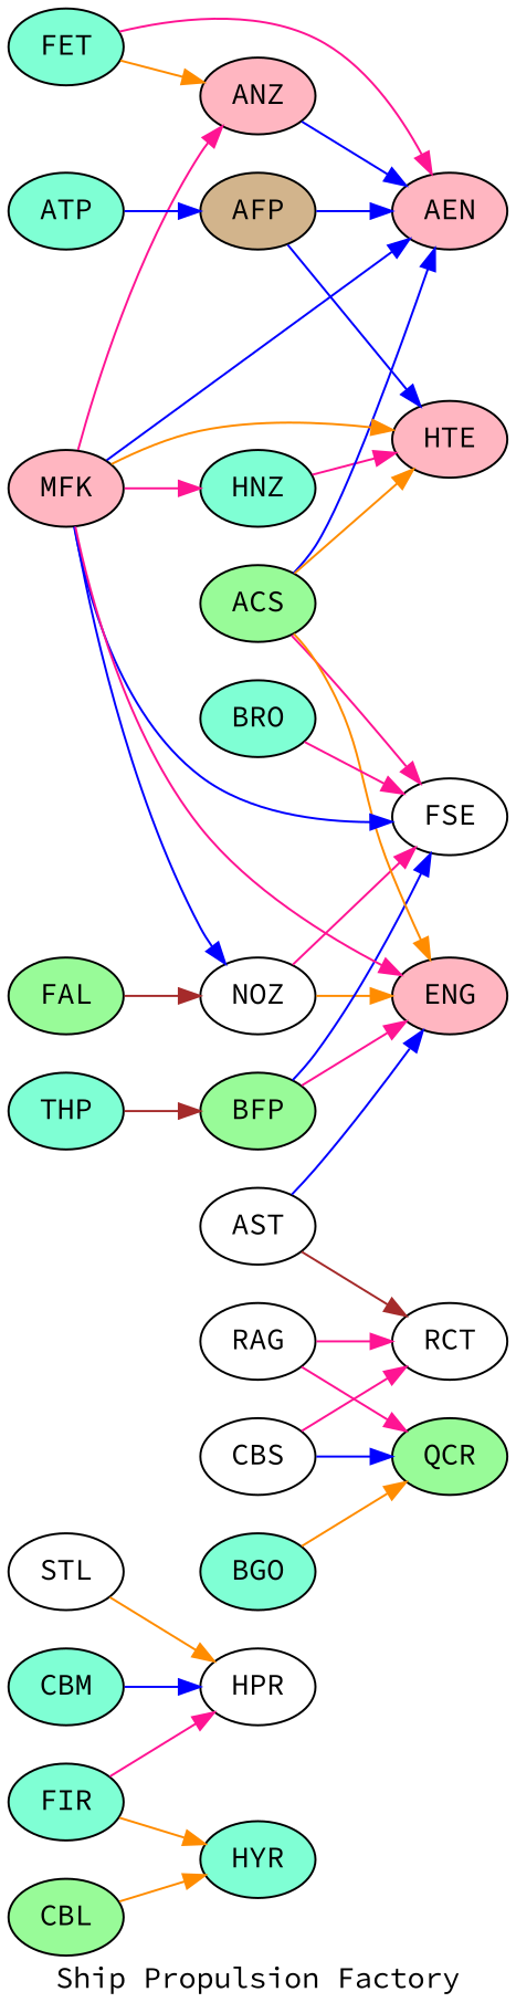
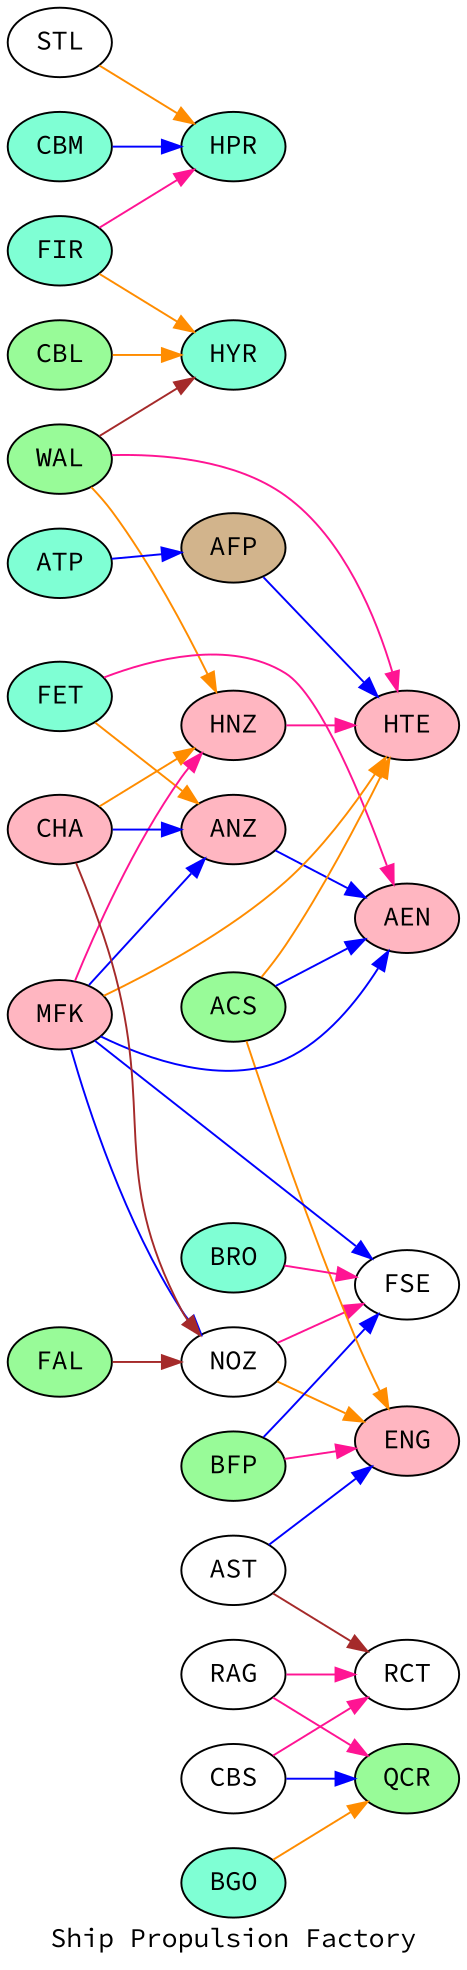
  digraph {
    fontname="Source Code Pro"
    label="Ship Propulsion Factory"
    rankdir=LR
    node [fillcolor=white fontname="Source Code Pro" style=filled]
    edge [color=blue fontname="Source Code Pro"]
-   HPR
+   HPR [fillcolor=aquamarine]
    AEN [fillcolor=lightpink]
    FSE
    NOZ
    ENG [fillcolor=lightpink]
    ANZ [fillcolor=lightpink]
    AFP [fillcolor=tan]
    HTE [fillcolor=lightpink]
    QCR [fillcolor=palegreen]
    RCT
-   HNZ [fillcolor=aquamarine]
+   HNZ [fillcolor=lightpink]
    BFP [fillcolor=palegreen]
    FIR [fillcolor=aquamarine]
    HYR [fillcolor=aquamarine]
    STL
    CBM [fillcolor=aquamarine]
+   WAL [fillcolor=palegreen]
    CBL [fillcolor=palegreen]
    FET [fillcolor=aquamarine]
    ACS [fillcolor=palegreen]
    MFK [fillcolor=lightpink]
    BRO [fillcolor=aquamarine]
    FAL [fillcolor=palegreen]
+   CHA [fillcolor=lightpink]
    ATP [fillcolor=aquamarine]
    RAG
    BGO [fillcolor=aquamarine]
    CBS
    AST
-   THP [fillcolor=aquamarine]
    NOZ -> FSE [color=deeppink]
    NOZ -> ENG [color=darkorange]
    ANZ -> AEN
-   AFP -> AEN
    AFP -> HTE
    HNZ -> HTE [color=deeppink]
    BFP -> FSE
    BFP -> ENG [color=deeppink]
    FIR -> HPR [color=deeppink]
    FIR -> HYR [color=darkorange]
    STL -> HPR [color=darkorange]
    CBM -> HPR
+   WAL -> HTE [color=deeppink]
+   WAL -> HNZ [color=darkorange]
+   WAL -> HYR [color=brown]
    CBL -> HYR [color=darkorange]
    FET -> AEN [color=deeppink]
    FET -> ANZ [color=darkorange]
    ACS -> AEN
-   ACS -> FSE [color=deeppink]
    ACS -> ENG [color=darkorange]
    ACS -> HTE [color=darkorange]
    MFK -> AEN
    MFK -> FSE
    MFK -> NOZ
-   MFK -> ENG [color=deeppink]
-   MFK -> ANZ [color=deeppink]
+   MFK -> ANZ
    MFK -> HTE [color=darkorange]
    MFK -> HNZ [color=deeppink]
    BRO -> FSE [color=deeppink]
    FAL -> NOZ [color=brown]
+   CHA -> NOZ [color=brown]
+   CHA -> ANZ
+   CHA -> HNZ [color=darkorange]
    ATP -> AFP
    RAG -> QCR [color=deeppink]
    RAG -> RCT [color=deeppink]
    BGO -> QCR [color=darkorange]
    CBS -> QCR
    CBS -> RCT [color=deeppink]
    AST -> ENG
    AST -> RCT [color=brown]
-   THP -> BFP [color=brown]
  }
